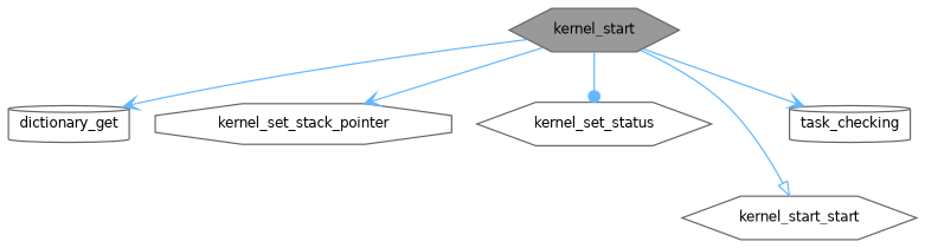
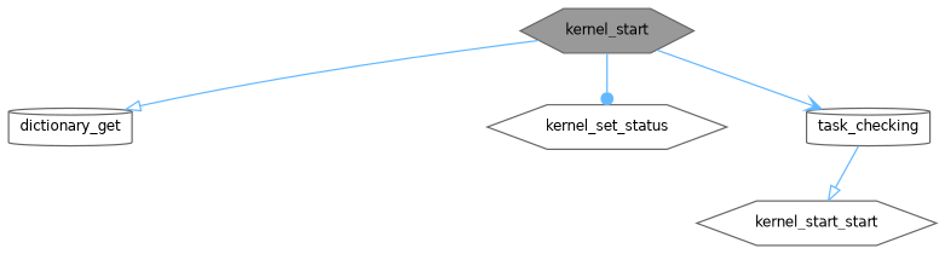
  digraph {
    rankdir=TB
    node [color=grey40 fillcolor=white fontname=Helvetica fontsize=10 shape=hexagon style=filled]
    edge [arrowhead=onormal color=steelblue1 fontname=Helvetica fontsize=10 labelfontname=Helvetica labelfontsize=10 style=solid]
    n1 [color=gray40 fillcolor=grey60 fontcolor=black height=0.2 label=kernel_start width=0.4]
    n2 [height=0.2 label=dictionary_get shape=cylinder width=0.4]
-   n3 [height=0.2 label=kernel_set_stack_pointer shape=octagon width=0.4]
    n4 [height=0.2 label=kernel_set_status width=0.4]
    n5 [height=0.2 label=kernel_start_start width=0.4]
    n6 [height=0.2 label=task_checking shape=cylinder width=0.4]
-   n1 -> n2 [arrowhead=vee]
-   n1 -> n3 [arrowhead=vee]
+   n1 -> n2
    n1 -> n4 [arrowhead=dot]
-   n1 -> n5
+   n6 -> n5
    n1 -> n6 [arrowhead=vee]
  }
